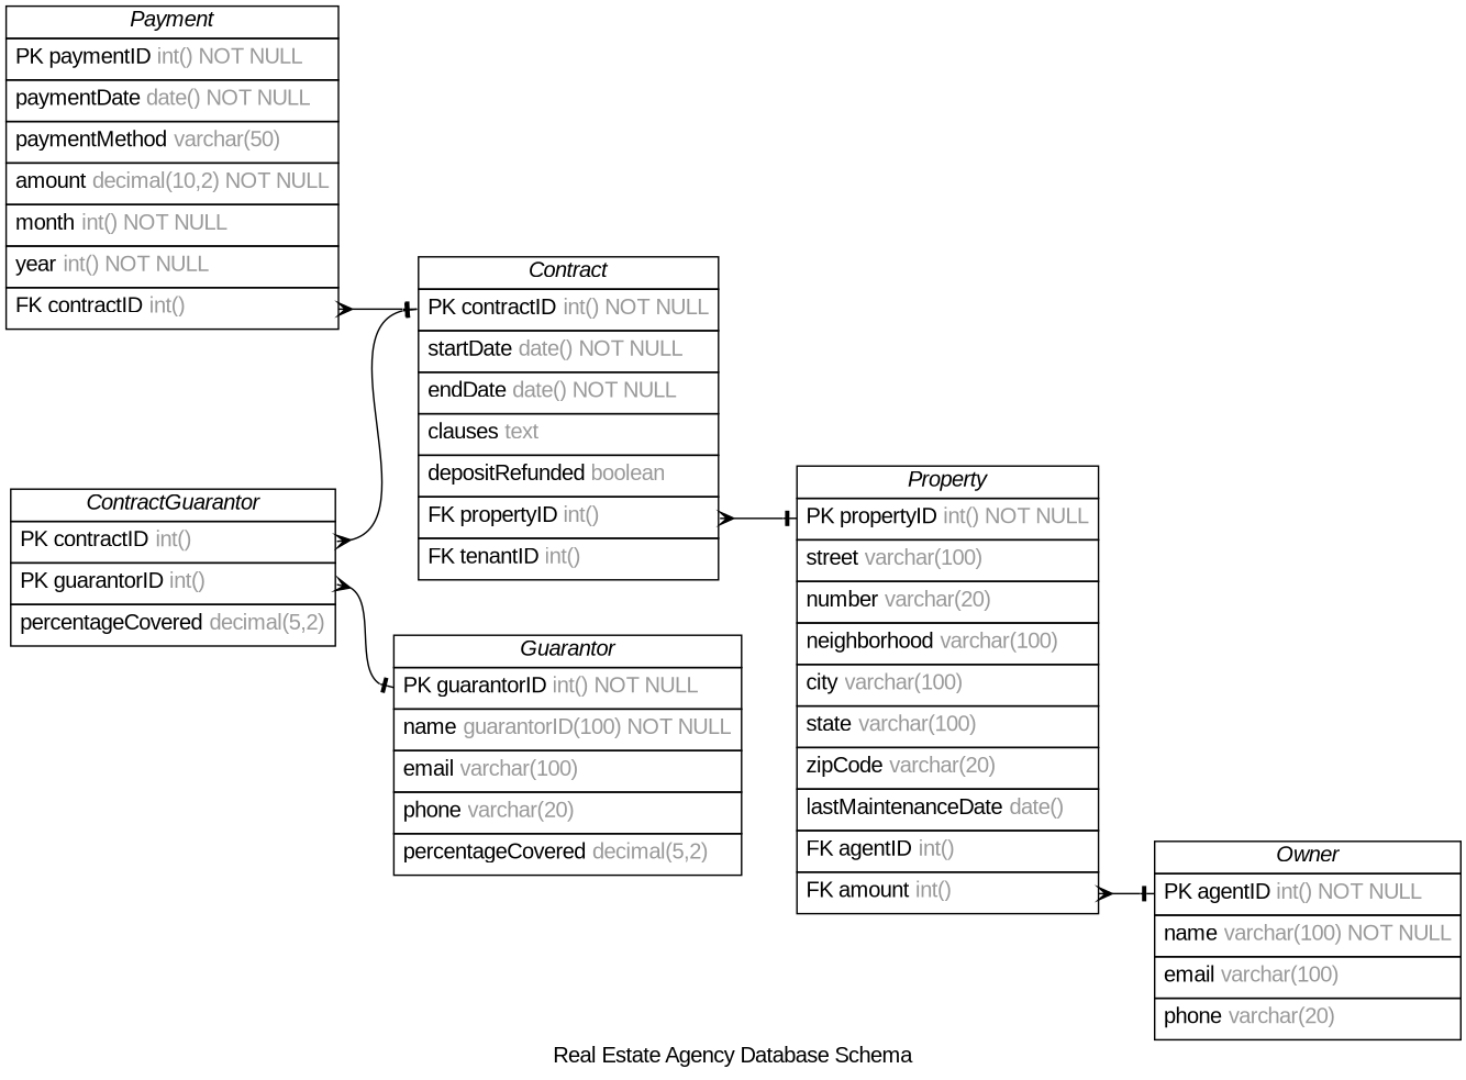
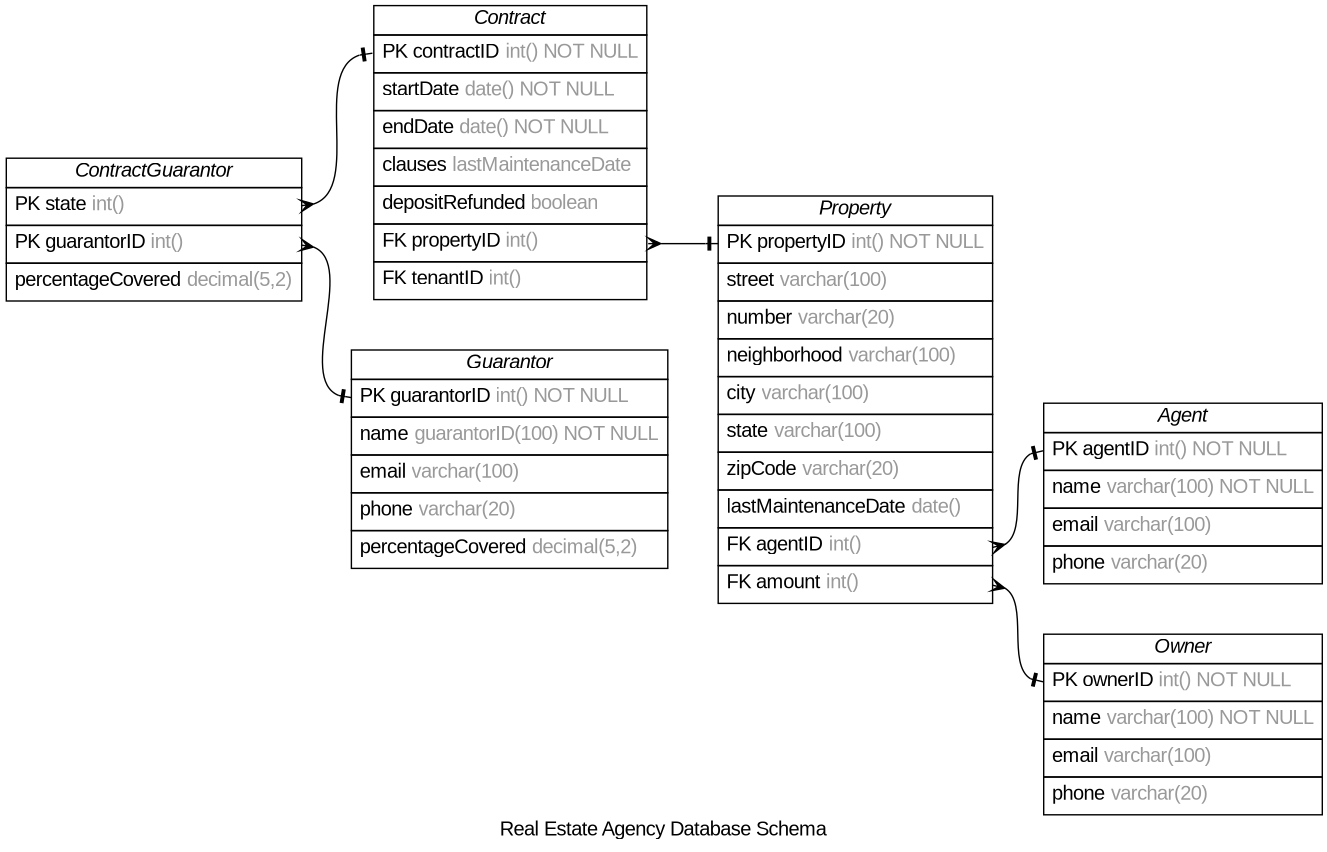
  digraph {
    concentrate=true
    fontname="Liberation Sans"
    label="Real Estate Agency Database Schema"
    nodesep=0.5
    rankdir=LR
    splines=spline
    node [fontname="Liberation Sans" shape=plain]
    edge [arrowhead=noneotee arrowsize=0.9 arrowtail=ocrow dir=both fontname="Liberation Sans" fontsize=12 headport=contractID labelangle=32 labeldistance=1.8 penwidth=1.0 tailport=contractID]
+   n1 [label=<         <table border="0" cellborder="1" cellspacing="0" >         <tr><td><i>Agent</i></td></tr>         <tr><td port="agentID" align="left" cellpadding="5">PK agentID <font color="grey60">int() NOT NULL</font></td></tr>         <tr><td port="name" align="left" cellpadding="5">name <font color="grey60">varchar(100) NOT NULL</font></td></tr>         <tr><td port="email" align="left" cellpadding="5">email <font color="grey60">varchar(100)</font></td></tr>         <tr><td port="phone" align="left" cellpadding="5">phone <font color="grey60">varchar(20)</font></td></tr>     </table>>]
    n2 [label=<         <table border="0" cellborder="1" cellspacing="0" >         <tr><td><i>Property</i></td></tr>         <tr><td port="propertyID" align="left" cellpadding="5">PK propertyID <font color="grey60">int() NOT NULL</font></td></tr>         <tr><td port="street" align="left" cellpadding="5">street <font color="grey60">varchar(100)</font></td></tr>         <tr><td port="number" align="left" cellpadding="5">number <font color="grey60">varchar(20)</font></td></tr>         <tr><td port="neighborhood" align="left" cellpadding="5">neighborhood <font color="grey60">varchar(100)</font></td></tr>         <tr><td port="city" align="left" cellpadding="5">city <font color="grey60">varchar(100)</font></td></tr>         <tr><td port="state" align="left" cellpadding="5">state <font color="grey60">varchar(100)</font></td></tr>         <tr><td port="zipCode" align="left" cellpadding="5">zipCode <font color="grey60">varchar(20)</font></td></tr>         <tr><td port="lastMaintenanceDate" align="left" cellpadding="5">lastMaintenanceDate <font color="grey60">date()</font></td></tr>         <tr><td port="agentID" align="left" cellpadding="5">FK agentID <font color="grey60">int()</font></td></tr>         <tr><td port="ownerID" align="left" cellpadding="5">FK amount <font color="grey60">int()</font></td></tr>     </table>>]
-   n3 [label=<         <table border="0" cellborder="1" cellspacing="0" >         <tr><td><i>Owner</i></td></tr>         <tr><td port="ownerID" align="left" cellpadding="5">PK agentID <font color="grey60">int() NOT NULL</font></td></tr>         <tr><td port="name" align="left" cellpadding="5">name <font color="grey60">varchar(100) NOT NULL</font></td></tr>         <tr><td port="email" align="left" cellpadding="5">email <font color="grey60">varchar(100)</font></td></tr>         <tr><td port="phone" align="left" cellpadding="5">phone <font color="grey60">varchar(20)</font></td></tr>     </table>>]
-   n4 [label=<         <table border="0" cellborder="1" cellspacing="0" >         <tr><td><i>Contract</i></td></tr>         <tr><td port="contractID" align="left" cellpadding="5">PK contractID <font color="grey60">int() NOT NULL</font></td></tr>         <tr><td port="startDate" align="left" cellpadding="5">startDate <font color="grey60">date() NOT NULL</font></td></tr>         <tr><td port="endDate" align="left" cellpadding="5">endDate <font color="grey60">date() NOT NULL</font></td></tr>         <tr><td port="clauses" align="left" cellpadding="5">clauses <font color="grey60">text</font></td></tr>         <tr><td port="depositRefunded" align="left" cellpadding="5">depositRefunded <font color="grey60">boolean</font></td></tr>         <tr><td port="propertyID" align="left" cellpadding="5">FK propertyID <font color="grey60">int()</font></td></tr>         <tr><td port="tenantID" align="left" cellpadding="5">FK tenantID <font color="grey60">int()</font></td></tr>     </table>>]
+   n3 [label=<         <table border="0" cellborder="1" cellspacing="0" >         <tr><td><i>Owner</i></td></tr>         <tr><td port="ownerID" align="left" cellpadding="5">PK ownerID <font color="grey60">int() NOT NULL</font></td></tr>         <tr><td port="name" align="left" cellpadding="5">name <font color="grey60">varchar(100) NOT NULL</font></td></tr>         <tr><td port="email" align="left" cellpadding="5">email <font color="grey60">varchar(100)</font></td></tr>         <tr><td port="phone" align="left" cellpadding="5">phone <font color="grey60">varchar(20)</font></td></tr>     </table>>]
+   n4 [label=<         <table border="0" cellborder="1" cellspacing="0" >         <tr><td><i>Contract</i></td></tr>         <tr><td port="contractID" align="left" cellpadding="5">PK contractID <font color="grey60">int() NOT NULL</font></td></tr>         <tr><td port="startDate" align="left" cellpadding="5">startDate <font color="grey60">date() NOT NULL</font></td></tr>         <tr><td port="endDate" align="left" cellpadding="5">endDate <font color="grey60">date() NOT NULL</font></td></tr>         <tr><td port="clauses" align="left" cellpadding="5">clauses <font color="grey60">lastMaintenanceDate</font></td></tr>         <tr><td port="depositRefunded" align="left" cellpadding="5">depositRefunded <font color="grey60">boolean</font></td></tr>         <tr><td port="propertyID" align="left" cellpadding="5">FK propertyID <font color="grey60">int()</font></td></tr>         <tr><td port="tenantID" align="left" cellpadding="5">FK tenantID <font color="grey60">int()</font></td></tr>     </table>>]
    n5 [label=<         <table border="0" cellborder="1" cellspacing="0" >         <tr><td><i>Guarantor</i></td></tr>         <tr><td port="guarantorID" align="left" cellpadding="5">PK guarantorID <font color="grey60">int() NOT NULL</font></td></tr>         <tr><td port="name" align="left" cellpadding="5">name <font color="grey60">guarantorID(100) NOT NULL</font></td></tr>         <tr><td port="email" align="left" cellpadding="5">email <font color="grey60">varchar(100)</font></td></tr>         <tr><td port="phone" align="left" cellpadding="5">phone <font color="grey60">varchar(20)</font></td></tr>         <tr><td port="percentageCovered" align="left" cellpadding="5">percentageCovered <font color="grey60">decimal(5,2)</font></td></tr>     </table>>]
-   n6 [label=<         <table border="0" cellborder="1" cellspacing="0" >         <tr><td><i>ContractGuarantor</i></td></tr>         <tr><td port="contractID" align="left" cellpadding="5">PK contractID <font color="grey60">int()</font></td></tr>         <tr><td port="guarantorID" align="left" cellpadding="5">PK guarantorID <font color="grey60">int()</font></td></tr>         <tr><td port="percentageCovered" align="left" cellpadding="5">percentageCovered <font color="grey60">decimal(5,2)</font></td></tr>     </table>>]
-   n7 [label=<         <table border="0" cellborder="1" cellspacing="0" >         <tr><td><i>Payment</i></td></tr>         <tr><td port="paymentID" align="left" cellpadding="5">PK paymentID <font color="grey60">int() NOT NULL</font></td></tr>         <tr><td port="paymentDate" align="left" cellpadding="5">paymentDate <font color="grey60">date() NOT NULL</font></td></tr>         <tr><td port="paymentMethod" align="left" cellpadding="5">paymentMethod <font color="grey60">varchar(50)</font></td></tr>         <tr><td port="amount" align="left" cellpadding="5">amount <font color="grey60">decimal(10,2) NOT NULL</font></td></tr>         <tr><td port="month" align="left" cellpadding="5">month <font color="grey60">int() NOT NULL</font></td></tr>         <tr><td port="year" align="left" cellpadding="5">year <font color="grey60">int() NOT NULL</font></td></tr>         <tr><td port="contractID" align="left" cellpadding="5">FK contractID <font color="grey60">int()</font></td></tr>     </table>>]
+   n6 [label=<         <table border="0" cellborder="1" cellspacing="0" >         <tr><td><i>ContractGuarantor</i></td></tr>         <tr><td port="contractID" align="left" cellpadding="5">PK state <font color="grey60">int()</font></td></tr>         <tr><td port="guarantorID" align="left" cellpadding="5">PK guarantorID <font color="grey60">int()</font></td></tr>         <tr><td port="percentageCovered" align="left" cellpadding="5">percentageCovered <font color="grey60">decimal(5,2)</font></td></tr>     </table>>]
+   n2 -> n1 [headport=agentID tailport=agentID]
    n2 -> n3 [headport=ownerID tailport=ownerID]
    n4 -> n2 [headport=propertyID tailport=propertyID]
    n6 -> n4
    n6 -> n5 [headport=guarantorID tailport=guarantorID]
-   n7 -> n4
  }
